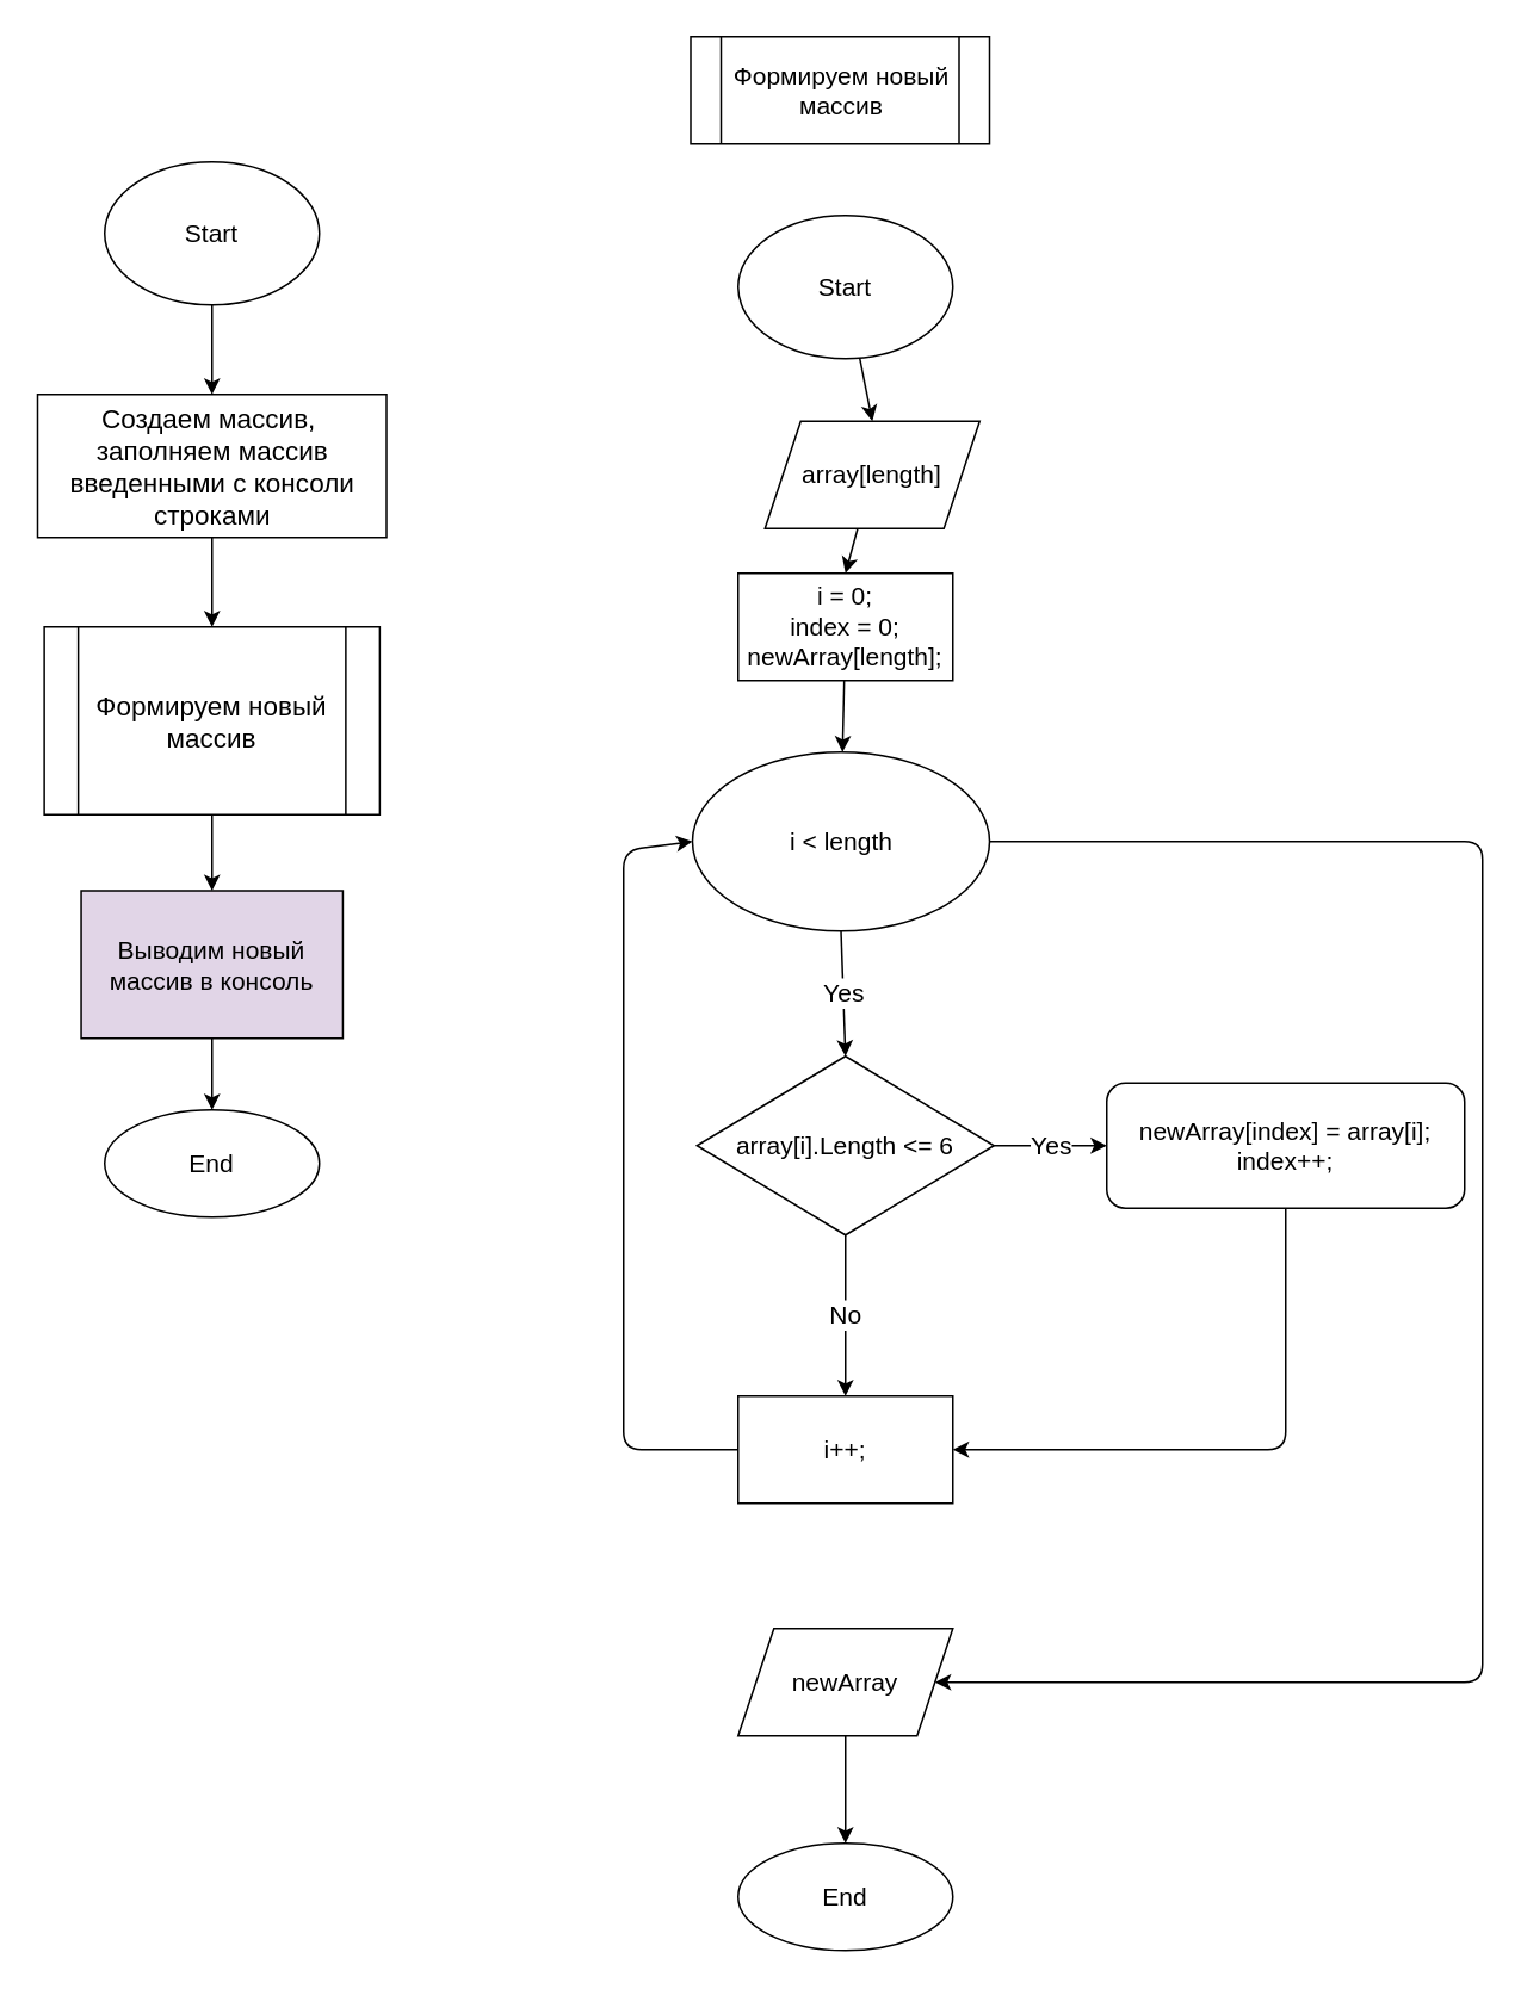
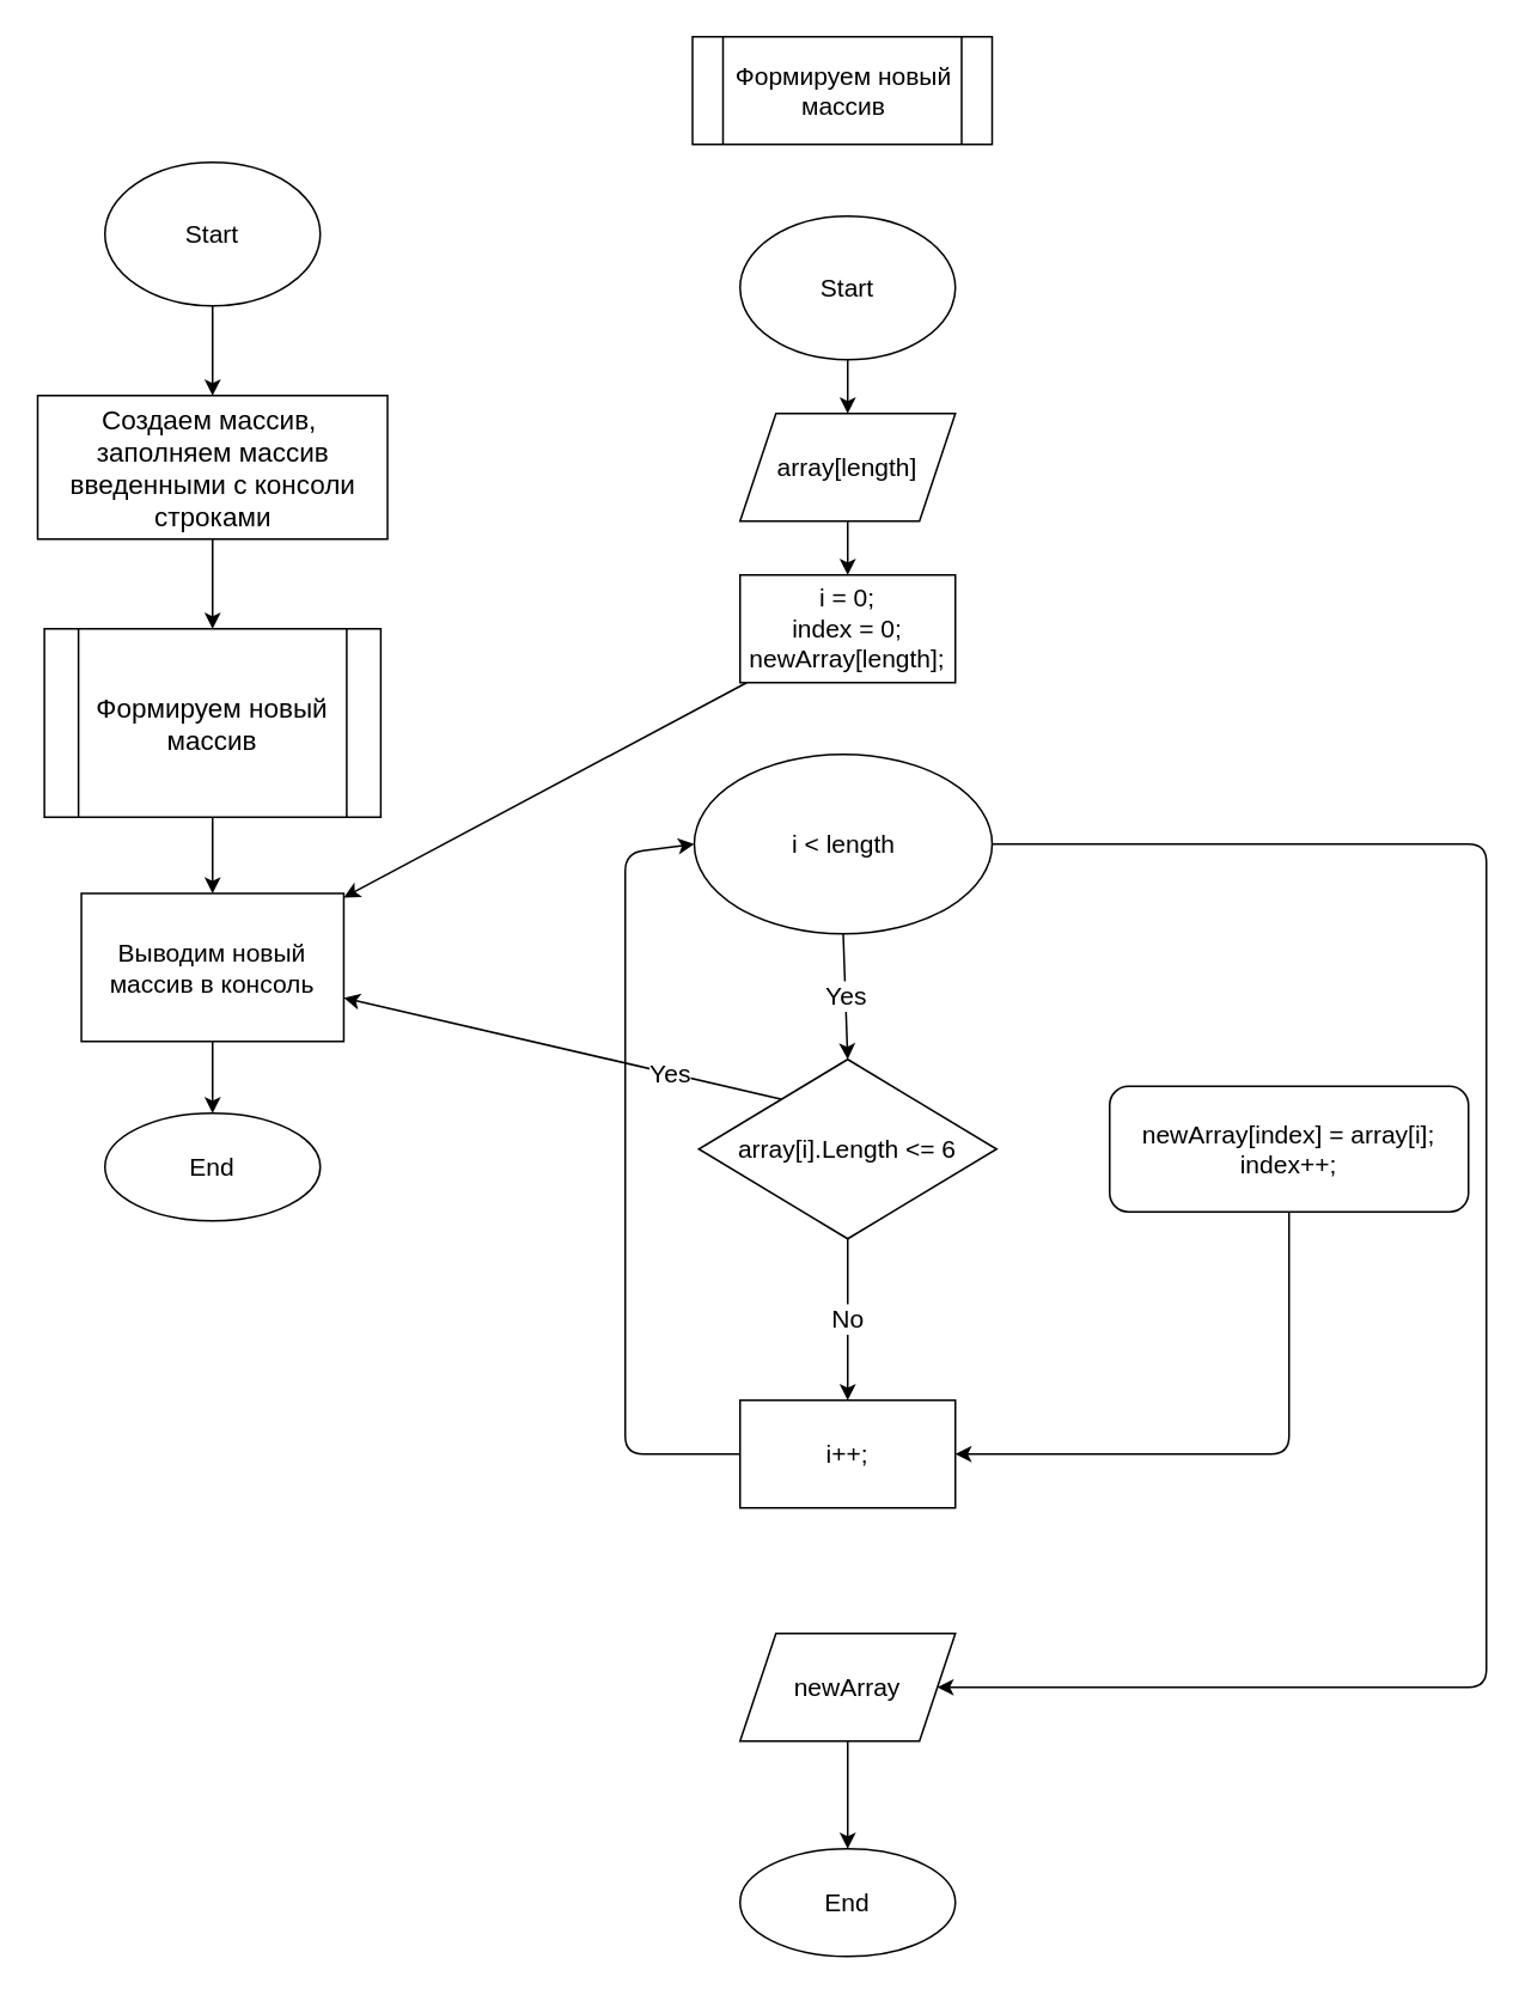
  <mxCell id="0" />
  <mxCell id="1" parent="0" />
- <mxCell id="2" value="Yes" style="edgeStyle=none;html=1;fontFamily=Helvetica;fontSize=14;exitX=1;exitY=0.5;exitDx=0;exitDy=0;entryX=0;entryY=0.5;entryDx=0;entryDy=0;fontStyle=0" parent="1" source="29" target="30" edge="1"><mxGeometry relative="1" as="geometry"><mxPoint x="565.75" y="650" as="sourcePoint" /><mxPoint x="608" y="650" as="targetPoint" /></mxGeometry></mxCell>
+ <mxCell id="2" value="Yes" style="edgeStyle=none;html=1;fontFamily=Helvetica;fontSize=14;exitX=1;exitY=0.5;exitDx=0;exitDy=0;fontStyle=0;" parent="1" source="29" target="26" edge="1"><mxGeometry relative="1" as="geometry"><mxPoint x="565.75" y="650" as="sourcePoint" /><mxPoint x="608" y="650" as="targetPoint" /></mxGeometry></mxCell>
  <mxCell id="3" value="No" style="edgeStyle=none;html=1;fontFamily=Helvetica;fontSize=14;exitX=0.5;exitY=1;exitDx=0;exitDy=0;fontStyle=0" parent="1" source="29" target="17" edge="1"><mxGeometry relative="1" as="geometry"><mxPoint x="472" y="720" as="sourcePoint" /></mxGeometry></mxCell>
  <mxCell id="4" style="edgeStyle=none;html=1;entryX=0.5;entryY=0;entryDx=0;entryDy=0;fontFamily=Helvetica;fontSize=14;fontStyle=0" parent="1" source="5" target="10" edge="1"><mxGeometry relative="1" as="geometry" /></mxCell>
- <mxCell id="5" value="array[length]" style="shape=parallelogram;perimeter=parallelogramPerimeter;whiteSpace=wrap;html=1;fixedSize=1;fontFamily=Helvetica;fontSize=14;fontStyle=0" parent="1" vertex="1"><mxGeometry x="427" y="235" width="120" height="60" as="geometry" /></mxCell>
+ <mxCell id="5" value="array[length]" style="shape=parallelogram;perimeter=parallelogramPerimeter;whiteSpace=wrap;html=1;fixedSize=1;fontFamily=Helvetica;fontSize=14;fontStyle=0" parent="1" vertex="1"><mxGeometry x="412" y="230" width="120" height="60" as="geometry" /></mxCell>
  <mxCell id="6" style="edgeStyle=none;html=1;entryX=1;entryY=0.5;entryDx=0;entryDy=0;fontFamily=Helvetica;fontSize=14;exitX=0.5;exitY=1;exitDx=0;exitDy=0;fontStyle=0" parent="1" source="30" target="17" edge="1"><mxGeometry relative="1" as="geometry"><Array as="points"><mxPoint x="718" y="810" /></Array><mxPoint x="752" y="690" as="sourcePoint" /></mxGeometry></mxCell>
  <mxCell id="7" style="edgeStyle=none;html=1;entryX=0.5;entryY=0;entryDx=0;entryDy=0;fontFamily=Helvetica;fontSize=14;fontStyle=0" parent="1" source="8" target="5" edge="1"><mxGeometry relative="1" as="geometry" /></mxCell>
  <mxCell id="8" value="Start" style="ellipse;whiteSpace=wrap;html=1;fontFamily=Helvetica;fontSize=14;fontStyle=0" parent="1" vertex="1"><mxGeometry x="412" y="120" width="120" height="80" as="geometry" /></mxCell>
- <mxCell id="9" value="" style="edgeStyle=none;html=1;fontSize=14;fontStyle=0" edge="1" parent="1" source="10" target="28"><mxGeometry relative="1" as="geometry" /></mxCell>
+ <mxCell id="9" value="" style="edgeStyle=none;html=1;fontSize=14;fontStyle=0;" edge="1" parent="1" source="10" target="26"><mxGeometry relative="1" as="geometry" /></mxCell>
  <mxCell id="10" value="i = 0;&lt;br style=&quot;font-size: 14px;&quot;&gt;index = 0;&lt;br style=&quot;font-size: 14px;&quot;&gt;newArray[length];" style="rounded=0;whiteSpace=wrap;html=1;fontFamily=Helvetica;fontSize=14;fontStyle=0" parent="1" vertex="1"><mxGeometry x="412" y="320" width="120" height="60" as="geometry" /></mxCell>
  <mxCell id="11" value="Yes" style="edgeStyle=none;html=1;fontFamily=Helvetica;fontSize=14;exitX=0.5;exitY=1;exitDx=0;exitDy=0;entryX=0.5;entryY=0;entryDx=0;entryDy=0;fontStyle=0" parent="1" source="28" target="29" edge="1"><mxGeometry relative="1" as="geometry"><mxPoint x="472" y="530" as="sourcePoint" /><mxPoint x="470.673" y="580.991" as="targetPoint" /></mxGeometry></mxCell>
  <mxCell id="12" style="edgeStyle=none;html=1;exitX=1;exitY=0.5;exitDx=0;exitDy=0;fontSize=14;fontStyle=0" parent="1" source="28" target="14" edge="1"><mxGeometry relative="1" as="geometry"><Array as="points"><mxPoint x="828" y="470" /><mxPoint x="828" y="940" /></Array><mxPoint x="559" y="470" as="sourcePoint" /></mxGeometry></mxCell>
  <mxCell id="13" value="" style="edgeStyle=none;html=1;fontFamily=Helvetica;fontSize=14;fontStyle=0" parent="1" source="14" target="15" edge="1"><mxGeometry relative="1" as="geometry" /></mxCell>
  <mxCell id="14" value="newArray" style="shape=parallelogram;perimeter=parallelogramPerimeter;whiteSpace=wrap;html=1;fixedSize=1;fontFamily=Helvetica;fontSize=14;fontStyle=0" parent="1" vertex="1"><mxGeometry x="412" y="910" width="120" height="60" as="geometry" /></mxCell>
  <mxCell id="15" value="End" style="ellipse;whiteSpace=wrap;html=1;fontFamily=Helvetica;fontSize=14;fontStyle=0" parent="1" vertex="1"><mxGeometry x="412" y="1030" width="120" height="60" as="geometry" /></mxCell>
  <mxCell id="16" style="edgeStyle=none;html=1;entryX=0;entryY=0.5;entryDx=0;entryDy=0;fontFamily=Helvetica;fontSize=14;fontStyle=0" parent="1" source="17" target="28" edge="1"><mxGeometry relative="1" as="geometry"><Array as="points"><mxPoint x="348" y="810" /><mxPoint x="348" y="475" /></Array><mxPoint x="385.5" y="475" as="targetPoint" /></mxGeometry></mxCell>
  <mxCell id="17" value="i++;" style="whiteSpace=wrap;html=1;fontFamily=Helvetica;fontSize=14;fontStyle=0" parent="1" vertex="1"><mxGeometry x="412" y="780" width="120" height="60" as="geometry" /></mxCell>
  <mxCell id="18" style="edgeStyle=none;html=1;fontFamily=Helvetica;fontSize=14;fontStyle=0" parent="1" source="19" target="21" edge="1"><mxGeometry relative="1" as="geometry"><mxPoint x="119.739" y="210" as="targetPoint" /></mxGeometry></mxCell>
  <mxCell id="19" value="Start" style="ellipse;whiteSpace=wrap;html=1;fontFamily=Helvetica;fontSize=14;fontStyle=0" parent="1" vertex="1"><mxGeometry x="58" y="90" width="120" height="80" as="geometry" /></mxCell>
  <mxCell id="20" value="" style="edgeStyle=none;html=1;fontFamily=Helvetica;fontSize=14;entryX=0.5;entryY=0;entryDx=0;entryDy=0;fontStyle=0" parent="1" source="21" target="23" edge="1"><mxGeometry relative="1" as="geometry"><mxPoint x="118.761" y="450" as="targetPoint" /></mxGeometry></mxCell>
  <mxCell id="21" value="Создаем массив,&amp;nbsp;&lt;br&gt;&lt;span&gt;заполняем массив введенными с консоли строками&lt;/span&gt;" style="rounded=0;whiteSpace=wrap;html=1;fontSize=15;" parent="1" vertex="1"><mxGeometry x="20.5" y="220" width="195" height="80" as="geometry" /></mxCell>
  <mxCell id="22" style="edgeStyle=none;html=1;fontFamily=Helvetica;fontSize=14;entryX=0.5;entryY=0;entryDx=0;entryDy=0;fontStyle=0" parent="1" source="23" edge="1" target="26"><mxGeometry relative="1" as="geometry"><mxPoint x="116.75" y="480" as="targetPoint" /></mxGeometry></mxCell>
  <mxCell id="23" value="Формируем новый массив" style="shape=process;whiteSpace=wrap;html=1;backgroundOutline=1;fontFamily=Helvetica;fontSize=15;" parent="1" vertex="1"><mxGeometry x="24.25" y="350" width="187.5" height="105" as="geometry" /></mxCell>
  <mxCell id="24" value="Формируем новый массив" style="shape=process;whiteSpace=wrap;html=1;backgroundOutline=1;fontFamily=Helvetica;fontSize=14;fontStyle=0" parent="1" vertex="1"><mxGeometry x="385.5" y="20" width="167" height="60" as="geometry" /></mxCell>
  <mxCell id="25" style="edgeStyle=none;html=1;fontFamily=Helvetica;fontSize=14;fontStyle=0" parent="1" source="26" target="27" edge="1"><mxGeometry relative="1" as="geometry" /></mxCell>
- <mxCell id="26" value="Выводим новый массив в консоль" style="whiteSpace=wrap;html=1;fontSize=14;fontStyle=0;fillColor=#e1d5e7;" parent="1" vertex="1"><mxGeometry x="44.87" y="497.5" width="146.25" height="82.5" as="geometry" /></mxCell>
+ <mxCell id="26" value="Выводим новый массив в консоль" style="whiteSpace=wrap;html=1;fontSize=14;fontStyle=0" parent="1" vertex="1"><mxGeometry x="44.87" y="497.5" width="146.25" height="82.5" as="geometry" /></mxCell>
  <mxCell id="27" value="End" style="ellipse;whiteSpace=wrap;html=1;fontFamily=Helvetica;fontSize=14;fontStyle=0" parent="1" vertex="1"><mxGeometry x="58" y="620" width="120" height="60" as="geometry" /></mxCell>
  <mxCell id="28" value="i &amp;lt; length" style="ellipse;whiteSpace=wrap;html=1;fontSize=14;fontStyle=0;" vertex="1" parent="1"><mxGeometry x="386.5" y="420" width="166" height="100" as="geometry" /></mxCell>
  <mxCell id="29" value="array[i].Length &amp;lt;= 6" style="rhombus;whiteSpace=wrap;html=1;fontSize=14;rounded=0;fontStyle=0" vertex="1" parent="1"><mxGeometry x="389" y="590" width="166" height="100" as="geometry" /></mxCell>
  <mxCell id="30" value="newArray[index] = array[i];&lt;br style=&quot;font-size: 14px;&quot;&gt;index++;" style="whiteSpace=wrap;html=1;fontFamily=Helvetica;fontSize=14;fontStyle=0;rounded=1;" vertex="1" parent="1"><mxGeometry x="618" y="605" width="200" height="70" as="geometry" /></mxCell>
